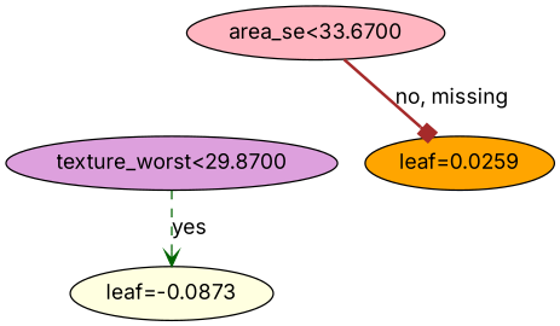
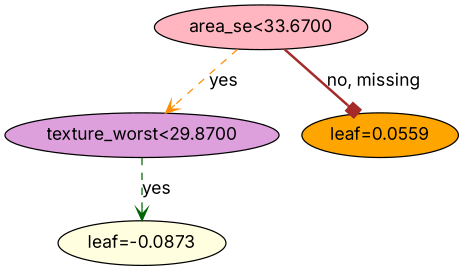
  digraph {
    fontname=Inter
    rankdir=UD
    node [fontname=Inter style=filled]
    edge [arrowhead=vee fontname=Inter style=dashed]
    n1 [fillcolor=lightpink label="area_se<33.6700"]
    n2 [fillcolor=plum label="texture_worst<29.8700"]
-   n3 [fillcolor=orange label="leaf=0.0259"]
+   n3 [fillcolor=orange label="leaf=0.0559"]
    n4 [fillcolor=lightyellow label="leaf=-0.0873"]
+   n1 -> n2 [color=darkorange label=yes]
    n1 -> n3 [arrowhead=box color=brown label="no, missing" style=bold]
    n2 -> n4 [color=darkgreen label=yes]
  }
